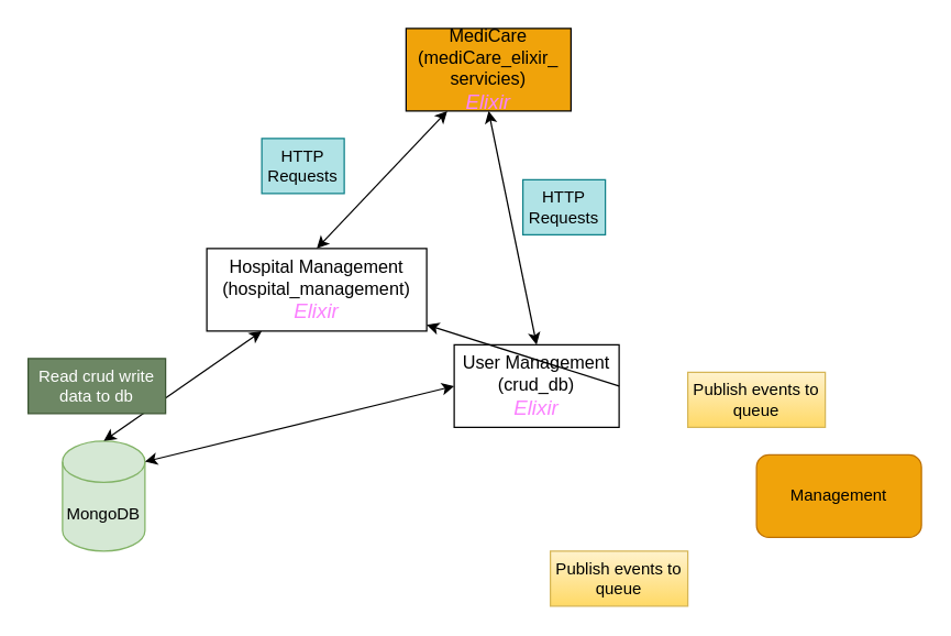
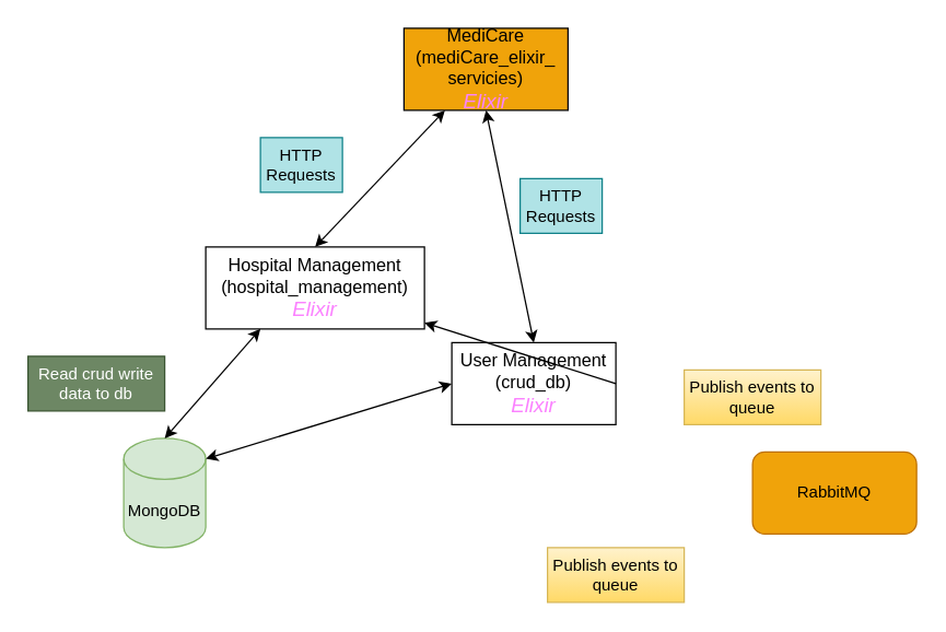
  <mxCell id="0" />
  <mxCell id="1" parent="0" />
  <mxCell id="2" value="&lt;font&gt;&lt;span style=&quot;font-size: 13px&quot;&gt;User Management (crud_db)&lt;/span&gt;&lt;br&gt;&lt;font color=&quot;#fb82ff&quot; style=&quot;font-size: 15px&quot;&gt;&lt;i&gt;Elixir&lt;/i&gt;&lt;/font&gt;&lt;/font&gt;" style="rounded=0;whiteSpace=wrap;html=1;" vertex="1" parent="1"><mxGeometry x="330" y="250" width="120" height="60" as="geometry" /></mxCell>
  <mxCell id="3" value="&lt;font&gt;&lt;span style=&quot;font-size: 13px&quot;&gt;Hospital Management (hospital_management)&lt;/span&gt;&lt;br&gt;&lt;font color=&quot;#fb82ff&quot; style=&quot;font-size: 15px&quot;&gt;&lt;i&gt;Elixir&lt;/i&gt;&lt;/font&gt;&lt;/font&gt;" style="rounded=0;whiteSpace=wrap;html=1;" vertex="1" parent="1"><mxGeometry x="150" y="180" width="160" height="60" as="geometry" /></mxCell>
- <mxCell id="4" value="MongoDB" style="shape=cylinder3;whiteSpace=wrap;html=1;boundedLbl=1;backgroundOutline=1;size=15;fillColor=#d5e8d4;strokeColor=#82b366;" vertex="1" parent="1"><mxGeometry x="45" y="320" width="60" height="80" as="geometry" /></mxCell>
+ <mxCell id="4" value="MongoDB" style="shape=cylinder3;whiteSpace=wrap;html=1;boundedLbl=1;backgroundOutline=1;size=15;fillColor=#d5e8d4;strokeColor=#82b366;" vertex="1" parent="1"><mxGeometry x="90" y="320" width="60" height="80" as="geometry" /></mxCell>
  <mxCell id="5" value="" style="endArrow=classic;startArrow=classic;html=1;exitX=0.5;exitY=0;exitDx=0;exitDy=0;exitPerimeter=0;entryX=0.25;entryY=1;entryDx=0;entryDy=0;" edge="1" parent="1" source="4" target="3"><mxGeometry width="50" height="50" relative="1" as="geometry"><mxPoint x="330" y="210" as="sourcePoint" /><mxPoint x="380" y="160" as="targetPoint" /></mxGeometry></mxCell>
  <mxCell id="6" value="" style="endArrow=classic;startArrow=classic;html=1;exitX=1;exitY=0;exitDx=0;exitDy=15;exitPerimeter=0;entryX=0;entryY=0.5;entryDx=0;entryDy=0;" edge="1" parent="1" source="4" target="2"><mxGeometry width="50" height="50" relative="1" as="geometry"><mxPoint x="330" y="210" as="sourcePoint" /><mxPoint x="380" y="160" as="targetPoint" /></mxGeometry></mxCell>
- <mxCell id="7" value="Management" style="rounded=1;whiteSpace=wrap;html=1;fillColor=#f0a30a;strokeColor=#BD7000;fontColor=#000000;" vertex="1" parent="1"><mxGeometry x="550" y="330" width="120" height="60" as="geometry" /></mxCell>
+ <mxCell id="7" value="RabbitMQ" style="rounded=1;whiteSpace=wrap;html=1;fillColor=#f0a30a;strokeColor=#BD7000;fontColor=#000000;" vertex="1" parent="1"><mxGeometry x="550" y="330" width="120" height="60" as="geometry" /></mxCell>
  <mxCell id="8" value="" style="endArrow=classic;html=1;exitX=1;exitY=0.5;exitDx=0;exitDy=0;" edge="1" parent="1" source="2" target="3"><mxGeometry width="50" height="50" relative="1" as="geometry"><mxPoint x="330" y="210" as="sourcePoint" /><mxPoint x="380" y="160" as="targetPoint" /></mxGeometry></mxCell>
  <mxCell id="9" value="&lt;font&gt;&lt;span style=&quot;font-size: 13px&quot;&gt;MediCare (mediCare_elixir_&lt;br&gt;servicies)&lt;/span&gt;&lt;br&gt;&lt;font color=&quot;#fb82ff&quot; style=&quot;font-size: 15px&quot;&gt;&lt;i&gt;Elixir&lt;/i&gt;&lt;/font&gt;&lt;/font&gt;" style="rounded=0;whiteSpace=wrap;html=1;fillColor=#f0a30a;" vertex="1" parent="1"><mxGeometry x="295" y="20" width="120" height="60" as="geometry" /></mxCell>
  <mxCell id="10" value="" style="endArrow=classic;startArrow=classic;html=1;entryX=0.25;entryY=1;entryDx=0;entryDy=0;exitX=0.5;exitY=0;exitDx=0;exitDy=0;" edge="1" parent="1" source="3" target="9"><mxGeometry width="50" height="50" relative="1" as="geometry"><mxPoint x="330" y="200" as="sourcePoint" /><mxPoint x="380" y="150" as="targetPoint" /></mxGeometry></mxCell>
  <mxCell id="11" value="" style="endArrow=classic;startArrow=classic;html=1;entryX=0.5;entryY=1;entryDx=0;entryDy=0;" edge="1" parent="1" target="9"><mxGeometry width="50" height="50" relative="1" as="geometry"><mxPoint x="390" y="250" as="sourcePoint" /><mxPoint x="350" y="80" as="targetPoint" /></mxGeometry></mxCell>
  <mxCell id="12" value="HTTP Requests" style="text;html=1;strokeColor=#0e8088;fillColor=#b0e3e6;align=center;verticalAlign=middle;whiteSpace=wrap;rounded=0;" vertex="1" parent="1"><mxGeometry x="190" y="100" width="60" height="40" as="geometry" /></mxCell>
  <mxCell id="13" value="HTTP Requests" style="text;html=1;strokeColor=#0e8088;fillColor=#b0e3e6;align=center;verticalAlign=middle;whiteSpace=wrap;rounded=0;" vertex="1" parent="1"><mxGeometry x="380" y="130" width="60" height="40" as="geometry" /></mxCell>
  <mxCell id="14" value="Publish events to queue" style="text;html=1;strokeColor=#d6b656;fillColor=#fff2cc;align=center;verticalAlign=middle;whiteSpace=wrap;rounded=0;gradientColor=#ffd966;" vertex="1" parent="1"><mxGeometry x="400" y="400" width="100" height="40" as="geometry" /></mxCell>
  <mxCell id="15" value="Publish events to queue" style="text;html=1;strokeColor=#d6b656;fillColor=#fff2cc;align=center;verticalAlign=middle;whiteSpace=wrap;rounded=0;gradientColor=#ffd966;" vertex="1" parent="1"><mxGeometry x="500" y="270" width="100" height="40" as="geometry" /></mxCell>
  <mxCell id="16" value="Read crud write data to db" style="text;html=1;strokeColor=#3A5431;fillColor=#6d8764;align=center;verticalAlign=middle;whiteSpace=wrap;rounded=0;fontColor=#ffffff;" vertex="1" parent="1"><mxGeometry x="20" y="260" width="100" height="40" as="geometry" /></mxCell>
